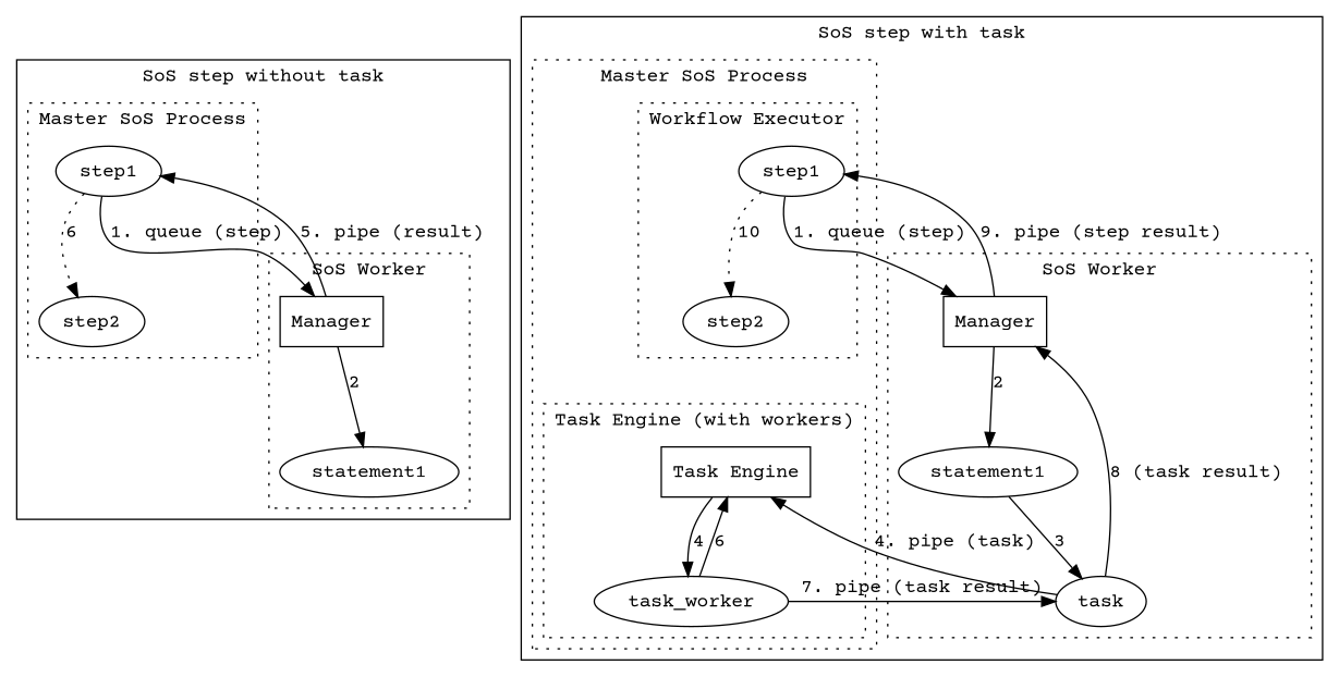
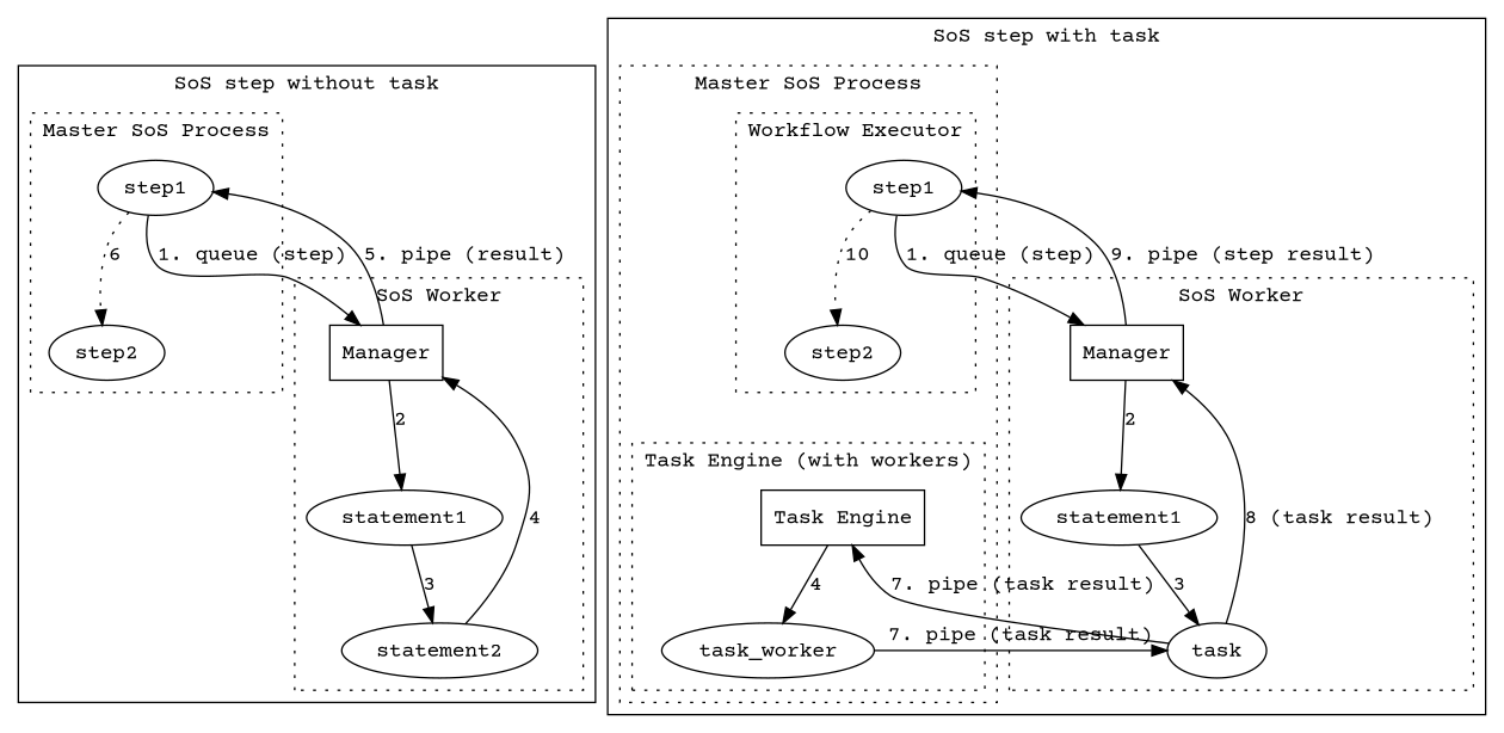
  digraph {
    fontname="Courier Prime"
    node [fontname="Courier Prime"]
    edge [fontname="Courier Prime"]
    step1
    step2
    n3 [label=Manager shape=box]
    statement1
+   statement2
    n6 [label=step1]
    n7 [label=step2]
    n8 [label="Task Engine" shape=box]
    task_worker
    n10 [label=Manager shape=box]
    n11 [label=statement1]
    task
    subgraph cluster_1 {
      label="SoS step without task"
      subgraph cluster_2 {
        label="Master SoS Process"
        style=dotted
        step1
        step2
      }
      subgraph cluster_3 {
        label="SoS Worker"
        style=dotted
        n3
        statement1
+       statement2
      }
    }
    subgraph cluster_4 {
      label="SoS step with task"
      subgraph cluster_5 {
        label="Master SoS Process"
        rankdir=TB
        style=dotted
        subgraph cluster_6 {
          label="Workflow Executor"
          rankdir=TB
          style=dotted
          n6
          n7
        }
        subgraph cluster_7 {
          label="Task Engine (with workers)"
          rankdir=TB
          style=dotted
          n8
          task_worker
        }
      }
      subgraph cluster_8 {
        label="SoS Worker"
        style=dotted
        n10
        n11
        task
      }
    }
    step1 -> step2 [label=6 style=dotted]
    step1 -> n3 [label="1. queue (step)"]
    n3 -> step1 [label="5. pipe (result)"]
    n3 -> statement1 [label=2]
+   statement1 -> statement2 [label=3]
+   statement2 -> n3 [label=4]
    n6 -> n7 [label=10 style=dotted]
    n6 -> n10 [label="1. queue (step)"]
    n7 -> n8 [style=invis]
    n8 -> task_worker [label=4]
-   task_worker -> n8 [label=6]
    task_worker -> task [label="7. pipe (task result)"]
    n10 -> n6 [label="9. pipe (step result)"]
    n10 -> n11 [label=2]
    n11 -> task [label=3]
-   task -> n8 [label="4. pipe (task)"]
+   task -> n8 [label="7. pipe (task result)"]
    task -> n10 [label="8 (task result)"]
  }
